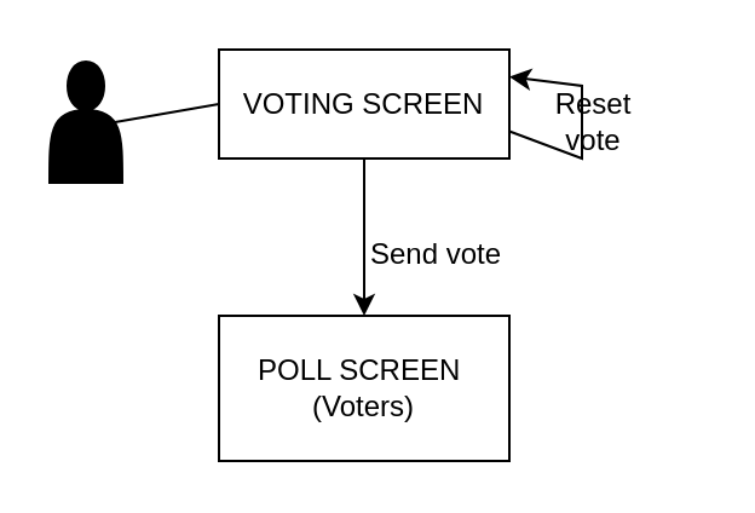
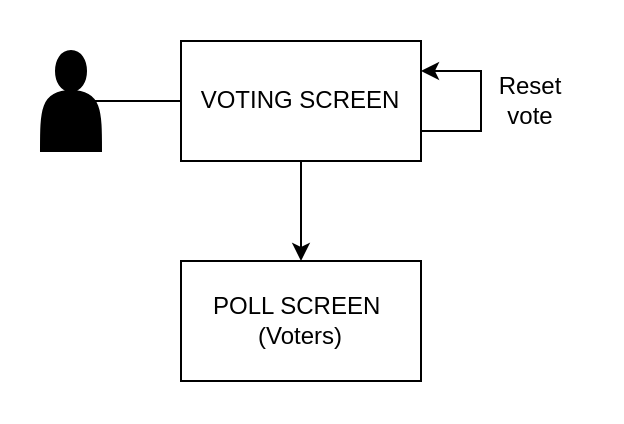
  <mxCell id="0" />
  <mxCell id="1" parent="0" />
  <mxCell id="2" value="" style="shape=actor;whiteSpace=wrap;html=1;strokeWidth=1;fontColor=#CC0000;fillColor=#000000;" parent="1" vertex="1"><mxGeometry x="20" y="25" width="30" height="50" as="geometry" /></mxCell>
  <mxCell id="3" value="" style="endArrow=none;html=1;rounded=0;strokeColor=#000000;fontColor=#CC0000;exitX=0.9;exitY=0.5;exitDx=0;exitDy=0;entryX=0;entryY=0.5;entryDx=0;entryDy=0;exitPerimeter=0;" parent="1" source="2" target="4" edge="1"><mxGeometry width="50" height="50" relative="1" as="geometry"><mxPoint x="390" y="60" as="sourcePoint" /><mxPoint x="440" y="10" as="targetPoint" /><Array as="points" /></mxGeometry></mxCell>
- <mxCell id="4" value="VOTING SCREEN" style="rounded=0;whiteSpace=wrap;html=1;strokeWidth=1;fontColor=#000000;fillColor=default;" parent="1" vertex="1"><mxGeometry x="90" y="20" width="120" height="45" as="geometry" /></mxCell>
+ <mxCell id="4" value="VOTING SCREEN" style="rounded=0;whiteSpace=wrap;html=1;strokeWidth=1;fontColor=#000000;fillColor=default;" parent="1" vertex="1"><mxGeometry x="90" y="20" width="120" height="60" as="geometry" /></mxCell>
  <mxCell id="5" value="POLL SCREEN&amp;nbsp;&lt;br&gt;(Voters)" style="rounded=0;whiteSpace=wrap;html=1;" parent="1" vertex="1"><mxGeometry x="90" y="130" width="120" height="60" as="geometry" /></mxCell>
  <mxCell id="6" value="" style="endArrow=classic;html=1;rounded=0;exitX=0.5;exitY=1;exitDx=0;exitDy=0;entryX=0.5;entryY=0;entryDx=0;entryDy=0;" parent="1" source="4" target="5" edge="1"><mxGeometry width="50" height="50" relative="1" as="geometry"><mxPoint x="400" y="60" as="sourcePoint" /><mxPoint x="450" y="10" as="targetPoint" /></mxGeometry></mxCell>
- <mxCell id="7" value="Send vote" style="text;html=1;strokeColor=none;fillColor=none;align=center;verticalAlign=middle;whiteSpace=wrap;rounded=0;" parent="1" vertex="1"><mxGeometry x="150" y="90" width="60" height="30" as="geometry" /></mxCell>
  <mxCell id="8" value="" style="endArrow=classic;html=1;rounded=0;exitX=1;exitY=0.75;exitDx=0;exitDy=0;entryX=1;entryY=0.25;entryDx=0;entryDy=0;" edge="1" parent="1" source="4" target="4"><mxGeometry width="50" height="50" relative="1" as="geometry"><mxPoint x="400" y="130" as="sourcePoint" /><mxPoint x="450" y="80" as="targetPoint" /><Array as="points"><mxPoint x="240" y="65" /><mxPoint x="240" y="35" /></Array></mxGeometry></mxCell>
- <mxCell id="9" value="Reset vote" style="text;html=1;strokeColor=none;fillColor=none;align=center;verticalAlign=middle;whiteSpace=wrap;rounded=0;" vertex="1" parent="1"><mxGeometry x="220" y="35" width="50" height="30" as="geometry" /></mxCell>
+ <mxCell id="9" value="Reset vote" style="text;html=1;strokeColor=none;fillColor=none;align=center;verticalAlign=middle;whiteSpace=wrap;rounded=0;" vertex="1" parent="1"><mxGeometry x="240" y="35" width="50" height="30" as="geometry" /></mxCell>
